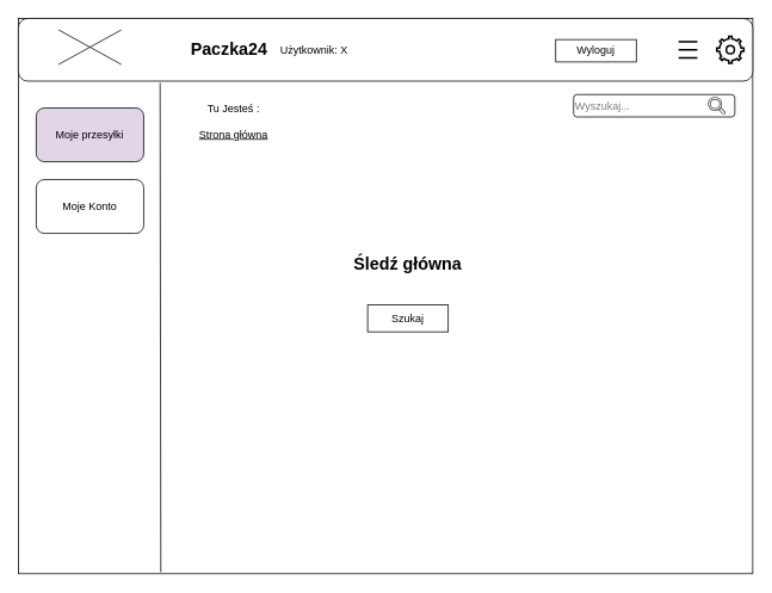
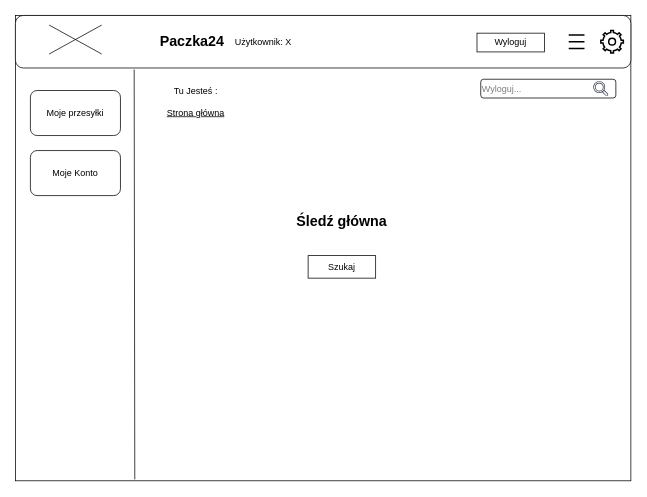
  <mxCell id="0" />
  <mxCell id="1" parent="0" />
  <mxCell id="2" value="" style="rounded=0;whiteSpace=wrap;html=1;" vertex="1" parent="1"><mxGeometry width="820" height="620" as="geometry" x="20" y="20" /></mxCell>
  <mxCell id="3" value="" style="rounded=1;whiteSpace=wrap;html=1;" parent="1" vertex="1"><mxGeometry width="820" height="70" as="geometry" x="20" y="20" /></mxCell>
  <mxCell id="4" value="Paczka24" style="text;html=1;align=center;verticalAlign=middle;resizable=0;points=[];autosize=1;strokeColor=none;fillColor=none;fontStyle=1;fontSize=19;" parent="1" vertex="1"><mxGeometry x="200" y="35" width="110" height="40" as="geometry" /></mxCell>
  <mxCell id="5" value="" style="html=1;verticalLabelPosition=bottom;align=center;labelBackgroundColor=#ffffff;verticalAlign=top;strokeWidth=2;shadow=0;dashed=0;shape=mxgraph.ios7.icons.settings;" parent="1" vertex="1"><mxGeometry x="800" y="40" width="30" height="30" as="geometry" /></mxCell>
  <mxCell id="6" value="Użytkownik: X" style="text;html=1;align=center;verticalAlign=middle;resizable=0;points=[];autosize=1;strokeColor=none;fillColor=none;" parent="1" vertex="1"><mxGeometry x="300" y="41.4" width="100" height="30" as="geometry" /></mxCell>
  <mxCell id="7" value="" style="html=1;verticalLabelPosition=bottom;align=center;labelBackgroundColor=#ffffff;verticalAlign=top;strokeWidth=2;shadow=0;dashed=0;shape=mxgraph.ios7.icons.most_viewed;pointerEvents=1" parent="1" vertex="1"><mxGeometry x="750" y="43.6" width="28.2" height="22.8" as="geometry" /></mxCell>
- <mxCell id="8" value="Wyszukaj..." style="rounded=1;whiteSpace=wrap;html=1;align=left;textOpacity=50;" parent="1" vertex="1"><mxGeometry x="640" y="105" width="180" height="25" as="geometry" /></mxCell>
+ <mxCell id="8" value="Wyloguj..." style="rounded=1;whiteSpace=wrap;html=1;align=left;textOpacity=50;" parent="1" vertex="1"><mxGeometry x="640" y="105" width="180" height="25" as="geometry" /></mxCell>
  <mxCell id="9" value="" style="sketch=0;outlineConnect=0;fontColor=#232F3E;gradientColor=none;fillColor=#232F3D;strokeColor=none;dashed=0;verticalLabelPosition=bottom;verticalAlign=top;align=center;html=1;fontSize=12;fontStyle=0;aspect=fixed;pointerEvents=1;shape=mxgraph.aws4.magnifying_glass_2;" parent="1" vertex="1"><mxGeometry x="790" y="107.5" width="20" height="20" as="geometry" /></mxCell>
  <mxCell id="10" value="Śledź główna" style="text;html=1;align=center;verticalAlign=middle;whiteSpace=wrap;rounded=0;fontSize=19;fontStyle=1" parent="1" vertex="1"><mxGeometry x="370" y="280" width="170" height="30" as="geometry" /></mxCell>
  <mxCell id="11" value="Szukaj" style="rounded=0;whiteSpace=wrap;html=1;" parent="1" vertex="1"><mxGeometry x="410" y="340" width="90" height="30" as="geometry" /></mxCell>
- <mxCell id="12" value="Wyloguj" style="rounded=0;whiteSpace=wrap;html=1;" parent="1" vertex="1"><mxGeometry x="620" y="43.6" width="90" height="25" as="geometry" /></mxCell>
+ <mxCell id="12" value="Wyloguj" style="rounded=0;whiteSpace=wrap;html=1;" parent="1" vertex="1"><mxGeometry x="635" y="43.6" width="90" height="25" as="geometry" /></mxCell>
  <mxCell id="13" value="" style="endArrow=none;html=1;rounded=0;exitX=0.194;exitY=0.997;exitDx=0;exitDy=0;entryX=0.193;entryY=1.029;entryDx=0;entryDy=0;entryPerimeter=0;exitPerimeter=0;" edge="1" parent="1" source="2" target="3"><mxGeometry width="50" height="50" relative="1" as="geometry"><mxPoint x="440" y="250" as="sourcePoint" /><mxPoint x="490" y="200" as="targetPoint" /></mxGeometry></mxCell>
- <mxCell id="14" value="Moje przesyłki" style="rounded=1;whiteSpace=wrap;html=1;fillColor=#e1d5e7;" vertex="1" parent="1"><mxGeometry x="40" y="120" width="120" height="60" as="geometry" /></mxCell>
+ <mxCell id="14" value="Moje przesyłki" style="rounded=1;whiteSpace=wrap;html=1;" vertex="1" parent="1"><mxGeometry x="40" y="120" width="120" height="60" as="geometry" /></mxCell>
  <mxCell id="15" value="Moje Konto" style="rounded=1;whiteSpace=wrap;html=1;" vertex="1" parent="1"><mxGeometry x="40" y="200" width="120" height="60" as="geometry" /></mxCell>
  <mxCell id="16" value="&lt;div&gt;Tu Jesteś :&lt;/div&gt;&lt;div&gt;&lt;u&gt;&lt;br&gt;&lt;/u&gt;&lt;/div&gt;&lt;u&gt;Strona główna&lt;/u&gt;" style="text;html=1;align=center;verticalAlign=middle;resizable=0;points=[];autosize=1;strokeColor=none;fillColor=none;" vertex="1" parent="1"><mxGeometry x="210" y="105" width="100" height="60" as="geometry" /></mxCell>
  <mxCell id="17" value="" style="shape=mxgraph.sysml.x;" vertex="1" parent="1"><mxGeometry x="65" y="32.8" width="70" height="38.6" as="geometry" /></mxCell>
